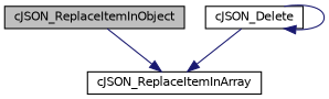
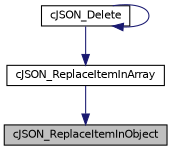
  digraph {
    rankdir=TB
    node [color=black fillcolor=white fontname=Helvetica fontsize=10 shape=record style=filled]
    edge [color=midnightblue fontname=Helvetica fontsize=10 labelfontname=Helvetica labelfontsize=10 style=solid]
    n1 [fillcolor=grey75 fontcolor=black height=0.2 label=cJSON_ReplaceItemInObject width=0.4]
    n2 [height=0.2 label=cJSON_ReplaceItemInArray width=0.4]
    n3 [height=0.2 label=cJSON_Delete width=0.4]
-   n1 -> n2
+   n2 -> n1
    n3 -> n2
    n3 -> n3
  }
